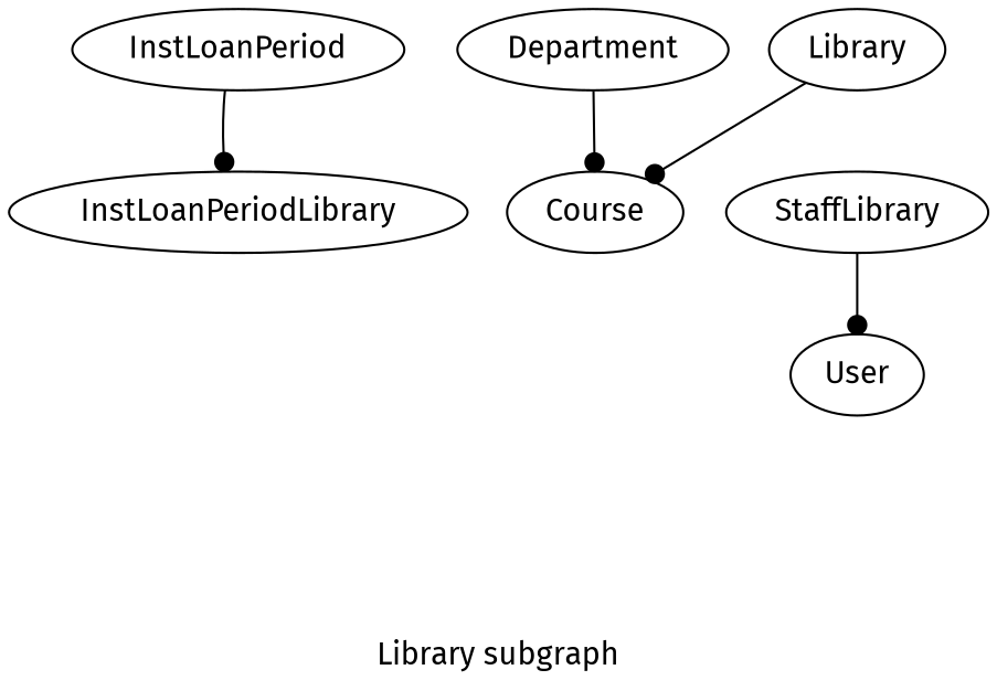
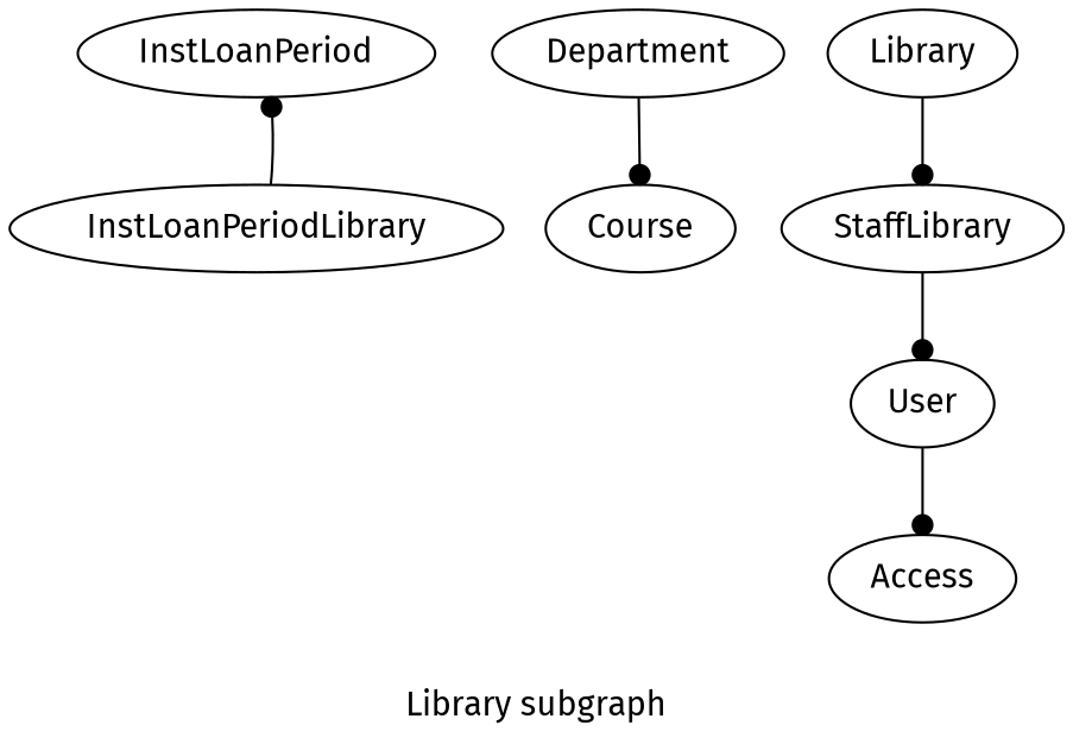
  digraph {
    fontname="Fira Sans"
    label="Library subgraph"
    splines=true
    node [fontname="Fira Sans"]
    edge [arrowhead=dot arrowtail=none fontname="Fira Sans"]
    InstLoanPeriod
    InstLoanPeriodLibrary
    Department
    Course
    Library
    StaffLibrary
    User
-   InstLoanPeriod -> InstLoanPeriodLibrary
+   Access
+   InstLoanPeriodLibrary -> InstLoanPeriod
    Department -> Course
-   Library -> Course
+   Library -> StaffLibrary
    StaffLibrary -> User
+   User -> Access
  }
